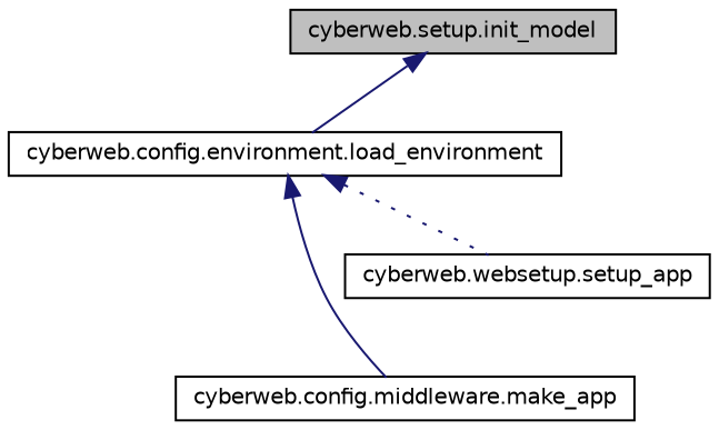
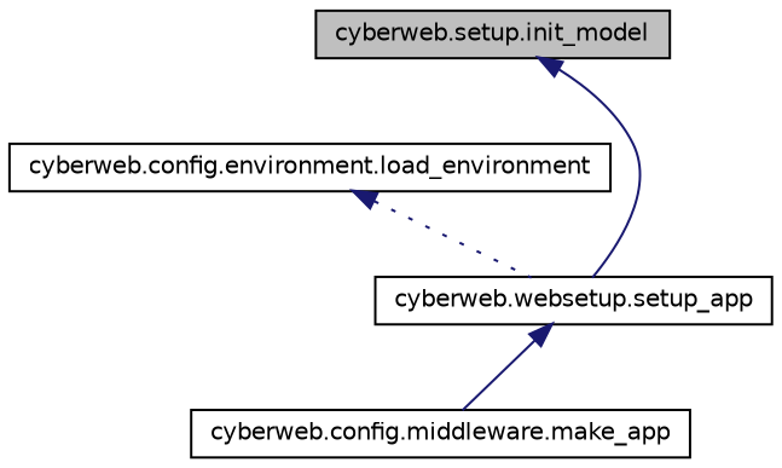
  digraph {
    rankdir=TB
    node [color=black fillcolor=white fontname=Helvetica fontsize=10 shape=record style=filled]
    edge [color=midnightblue dir=back fontname=Helvetica fontsize=10 labelfontname=Helvetica labelfontsize=10 style=solid]
    n1 [fillcolor=grey75 fontcolor=black height=0.2 label="cyberweb.setup.init_model" width=0.4]
    n2 [height=0.2 label="cyberweb.config.environment.load_environment" width=0.4]
    n3 [height=0.2 label="cyberweb.config.middleware.make_app" width=0.4]
    n4 [height=0.2 label="cyberweb.websetup.setup_app" width=0.4]
-   n1 -> n2
-   n2 -> n3
+   n1 -> n4
+   n4 -> n3
    n2 -> n4 [style=dotted]
  }
